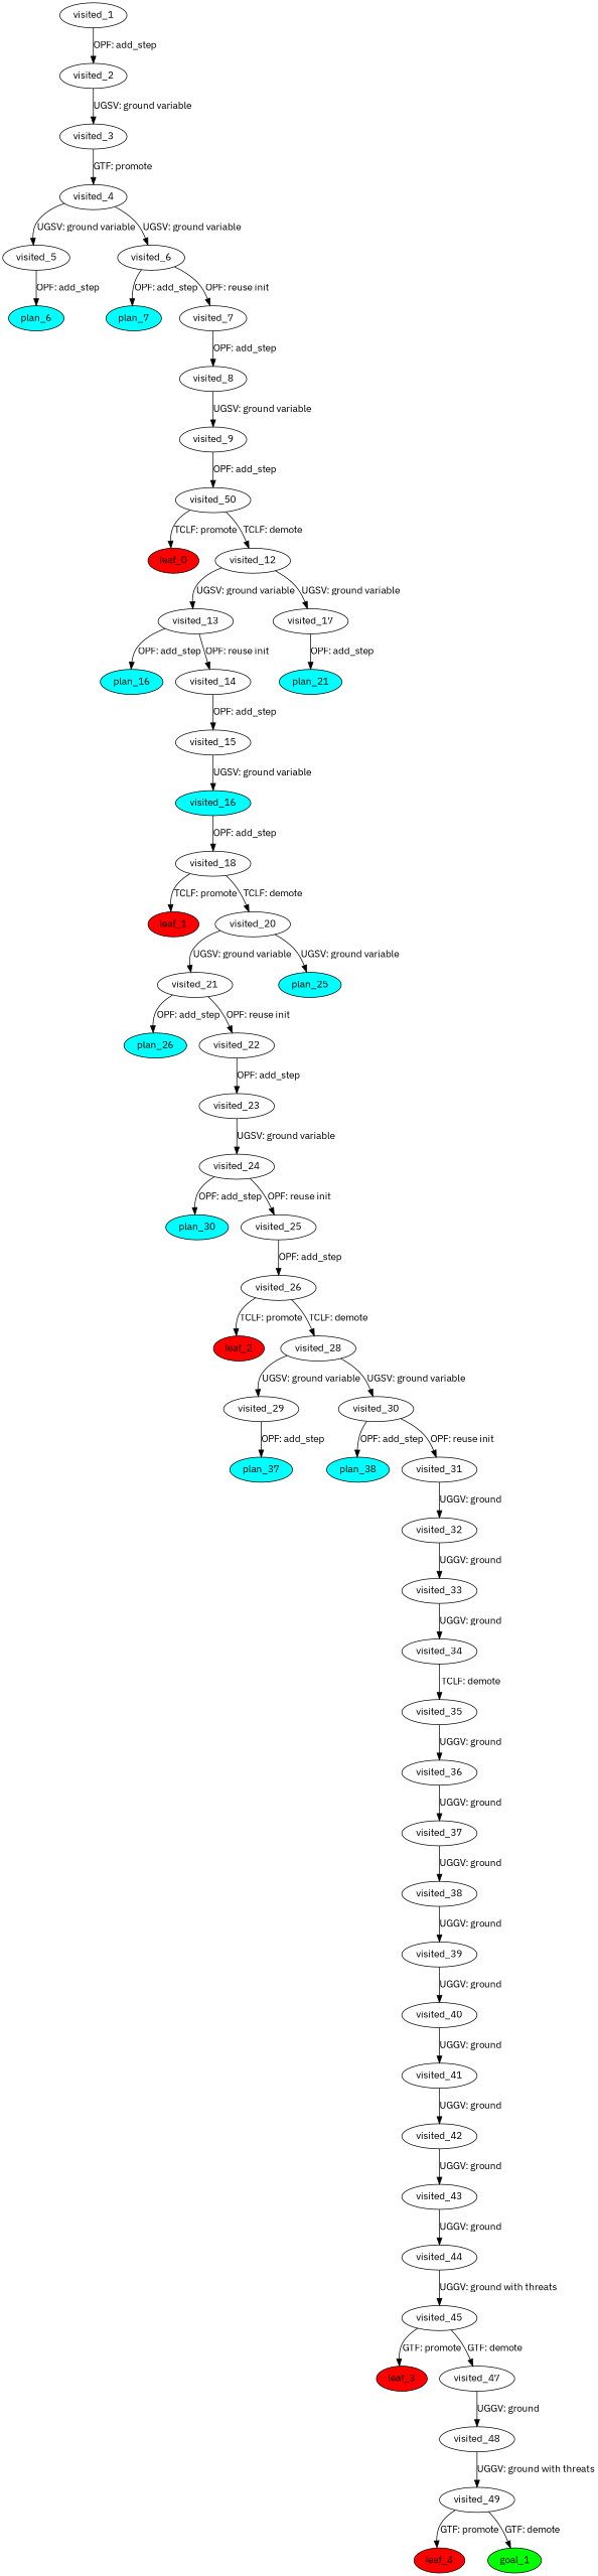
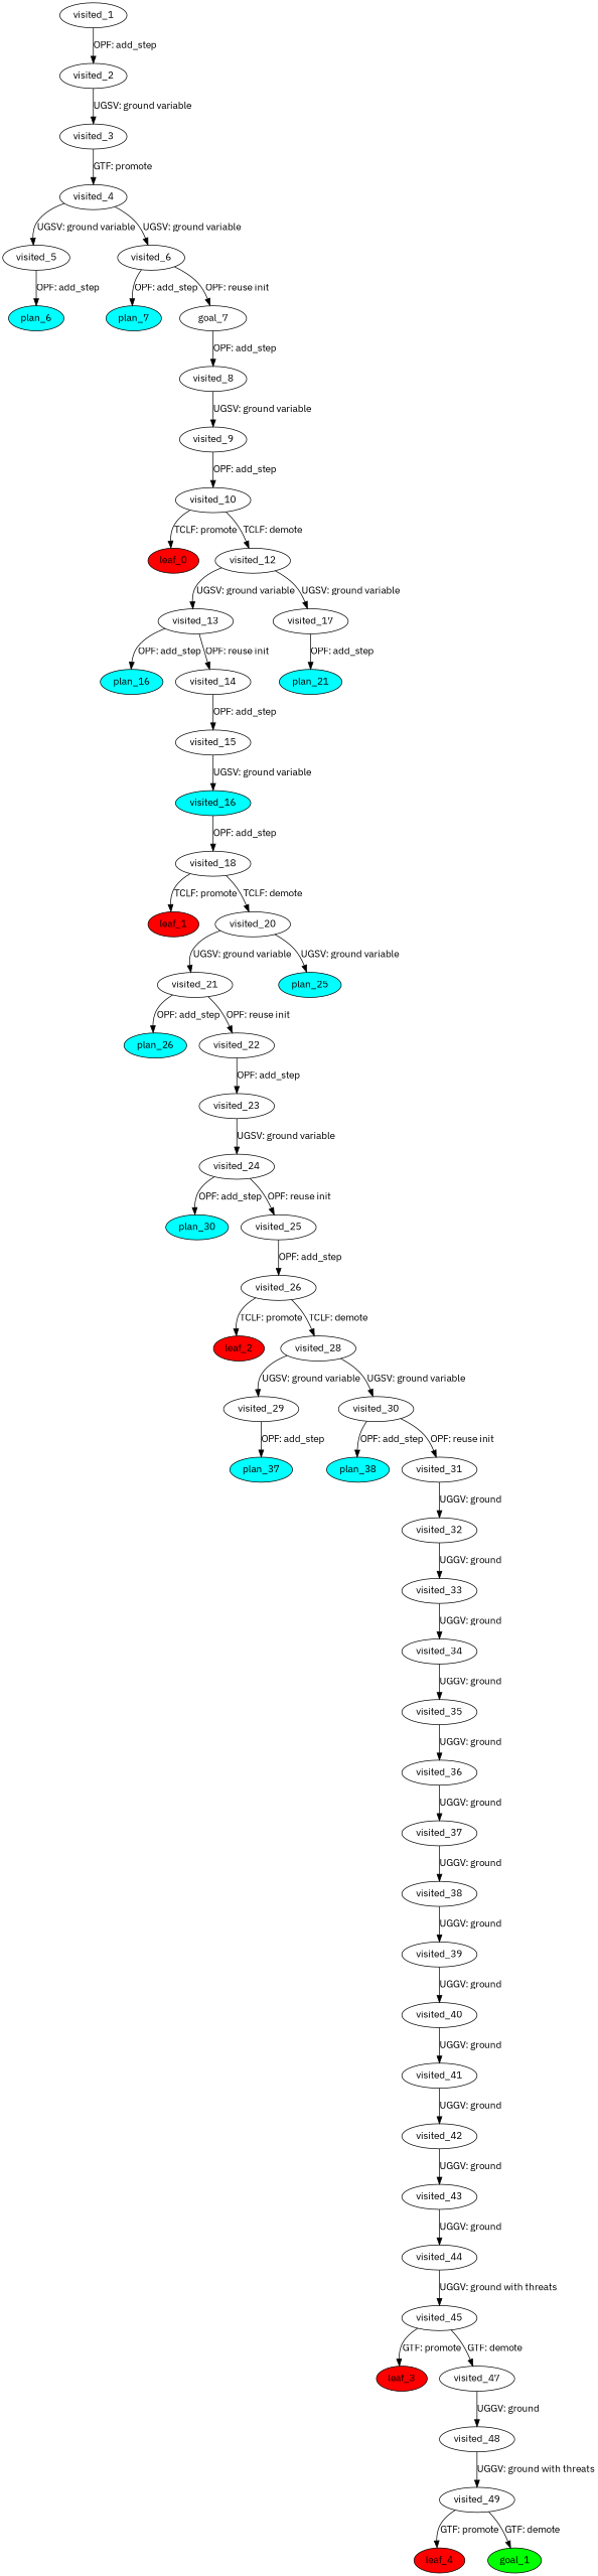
  digraph {
    fontname="IBM Plex Sans"
    node [fillcolor=white fontname="IBM Plex Sans" style=filled]
    edge [fontname="IBM Plex Sans"]
    n1 [label=visited_1]
    n2 [label=visited_2]
    n3 [label=visited_3]
    n4 [label=visited_4]
    n5 [label=visited_5]
    n6 [label=visited_6]
    n7 [fillcolor=cyan label=plan_6]
    n8 [fillcolor=cyan label=plan_7]
-   n9 [label=visited_7]
+   n9 [label=goal_7]
    n10 [label=visited_8]
    n11 [label=visited_9]
-   n12 [label=visited_50]
+   n12 [label=visited_10]
    n13 [fillcolor=red label=leaf_0]
    n14 [label=visited_12]
    n15 [label=visited_13]
    n16 [label=visited_17]
    n17 [fillcolor=cyan label=plan_16]
    n18 [label=visited_14]
    n19 [fillcolor=cyan label=plan_21]
    n20 [label=visited_15]
    n21 [fillcolor=cyan label=visited_16]
    n22 [label=visited_18]
    n23 [fillcolor=red label=leaf_1]
    n24 [label=visited_20]
    n25 [label=visited_21]
    n26 [fillcolor=cyan label=plan_25]
    n27 [fillcolor=cyan label=plan_26]
    n28 [label=visited_22]
    n29 [label=visited_23]
    n30 [label=visited_24]
    n31 [fillcolor=cyan label=plan_30]
    n32 [label=visited_25]
    n33 [label=visited_26]
    n34 [fillcolor=red label=leaf_2]
    n35 [label=visited_28]
    n36 [label=visited_29]
    n37 [label=visited_30]
    n38 [fillcolor=cyan label=plan_37]
    n39 [fillcolor=cyan label=plan_38]
    n40 [label=visited_31]
    n41 [label=visited_32]
    n42 [label=visited_33]
    n43 [label=visited_34]
    n44 [label=visited_35]
    n45 [label=visited_36]
    n46 [label=visited_37]
    n47 [label=visited_38]
    n48 [label=visited_39]
    n49 [label=visited_40]
    n50 [label=visited_41]
    n51 [label=visited_42]
    n52 [label=visited_43]
    n53 [label=visited_44]
    n54 [label=visited_45]
    n55 [fillcolor=red label=leaf_3]
    n56 [label=visited_47]
    n57 [label=visited_48]
    n58 [label=visited_49]
    n59 [fillcolor=red label=leaf_4]
    n60 [fillcolor=green label=goal_1]
    n1 -> n2 [label="OPF: add_step"]
    n2 -> n3 [label="UGSV: ground variable"]
    n3 -> n4 [label="GTF: promote"]
    n4 -> n5 [label="UGSV: ground variable"]
    n4 -> n6 [label="UGSV: ground variable"]
    n5 -> n7 [label="OPF: add_step"]
    n6 -> n8 [label="OPF: add_step"]
    n6 -> n9 [label="OPF: reuse init"]
    n9 -> n10 [label="OPF: add_step"]
    n10 -> n11 [label="UGSV: ground variable"]
    n11 -> n12 [label="OPF: add_step"]
    n12 -> n13 [label="TCLF: promote"]
    n12 -> n14 [label="TCLF: demote"]
    n14 -> n15 [label="UGSV: ground variable"]
    n14 -> n16 [label="UGSV: ground variable"]
    n15 -> n17 [label="OPF: add_step"]
    n15 -> n18 [label="OPF: reuse init"]
    n16 -> n19 [label="OPF: add_step"]
    n18 -> n20 [label="OPF: add_step"]
    n20 -> n21 [label="UGSV: ground variable"]
    n21 -> n22 [label="OPF: add_step"]
    n22 -> n23 [label="TCLF: promote"]
    n22 -> n24 [label="TCLF: demote"]
    n24 -> n25 [label="UGSV: ground variable"]
    n24 -> n26 [label="UGSV: ground variable"]
    n25 -> n27 [label="OPF: add_step"]
    n25 -> n28 [label="OPF: reuse init"]
    n28 -> n29 [label="OPF: add_step"]
    n29 -> n30 [label="UGSV: ground variable"]
    n30 -> n31 [label="OPF: add_step"]
    n30 -> n32 [label="OPF: reuse init"]
    n32 -> n33 [label="OPF: add_step"]
    n33 -> n34 [label="TCLF: promote"]
    n33 -> n35 [label="TCLF: demote"]
    n35 -> n36 [label="UGSV: ground variable"]
    n35 -> n37 [label="UGSV: ground variable"]
    n36 -> n38 [label="OPF: add_step"]
    n37 -> n39 [label="OPF: add_step"]
    n37 -> n40 [label="OPF: reuse init"]
    n40 -> n41 [label="UGGV: ground"]
    n41 -> n42 [label="UGGV: ground"]
    n42 -> n43 [label="UGGV: ground"]
-   n43 -> n44 [label="TCLF: demote"]
+   n43 -> n44 [label="UGGV: ground"]
    n44 -> n45 [label="UGGV: ground"]
    n45 -> n46 [label="UGGV: ground"]
    n46 -> n47 [label="UGGV: ground"]
    n47 -> n48 [label="UGGV: ground"]
    n48 -> n49 [label="UGGV: ground"]
    n49 -> n50 [label="UGGV: ground"]
    n50 -> n51 [label="UGGV: ground"]
    n51 -> n52 [label="UGGV: ground"]
    n52 -> n53 [label="UGGV: ground"]
    n53 -> n54 [label="UGGV: ground with threats"]
    n54 -> n55 [label="GTF: promote"]
    n54 -> n56 [label="GTF: demote"]
    n56 -> n57 [label="UGGV: ground"]
    n57 -> n58 [label="UGGV: ground with threats"]
    n58 -> n59 [label="GTF: promote"]
    n58 -> n60 [label="GTF: demote"]
  }
